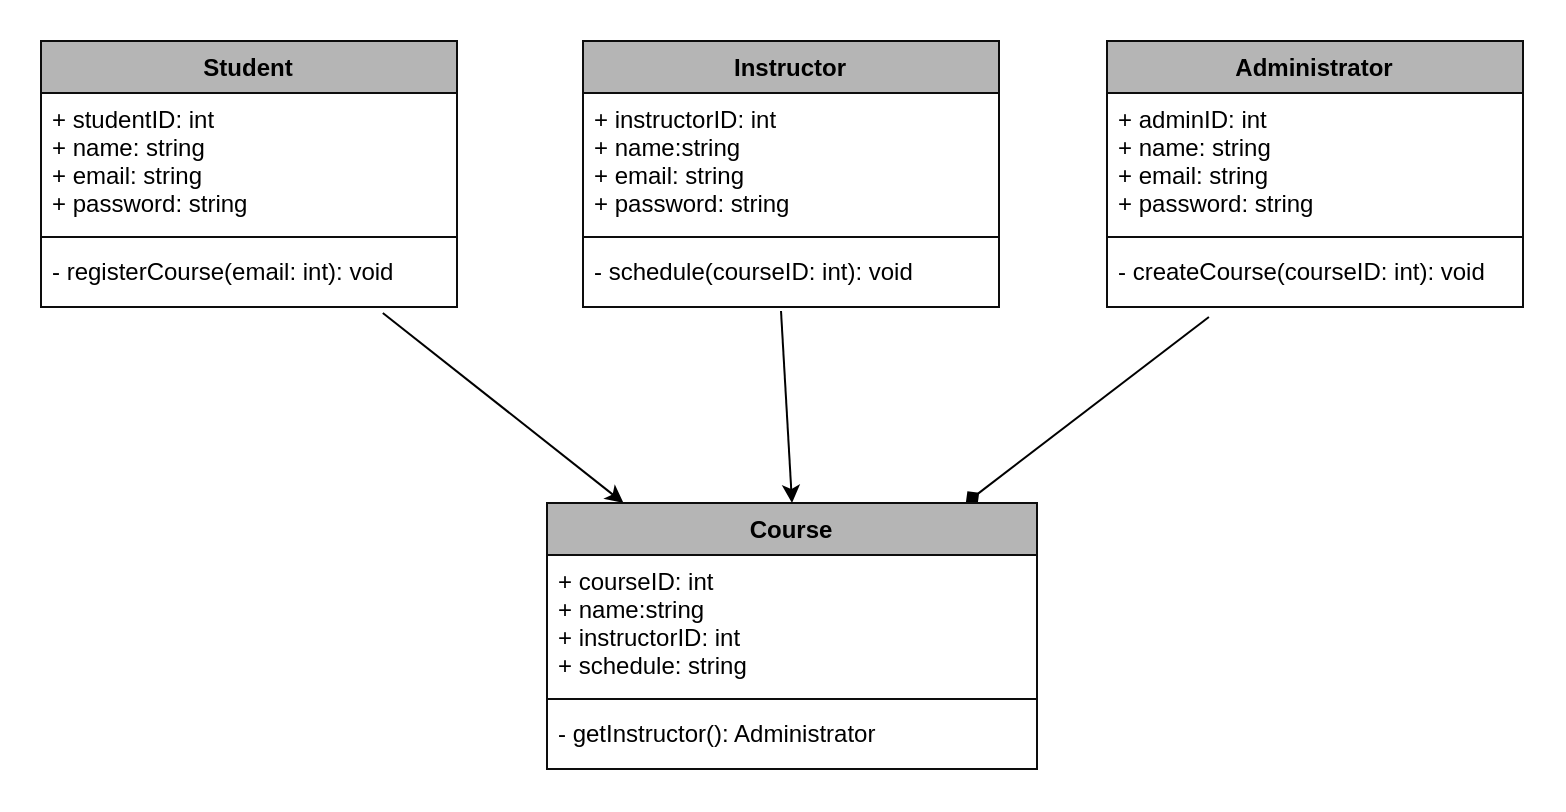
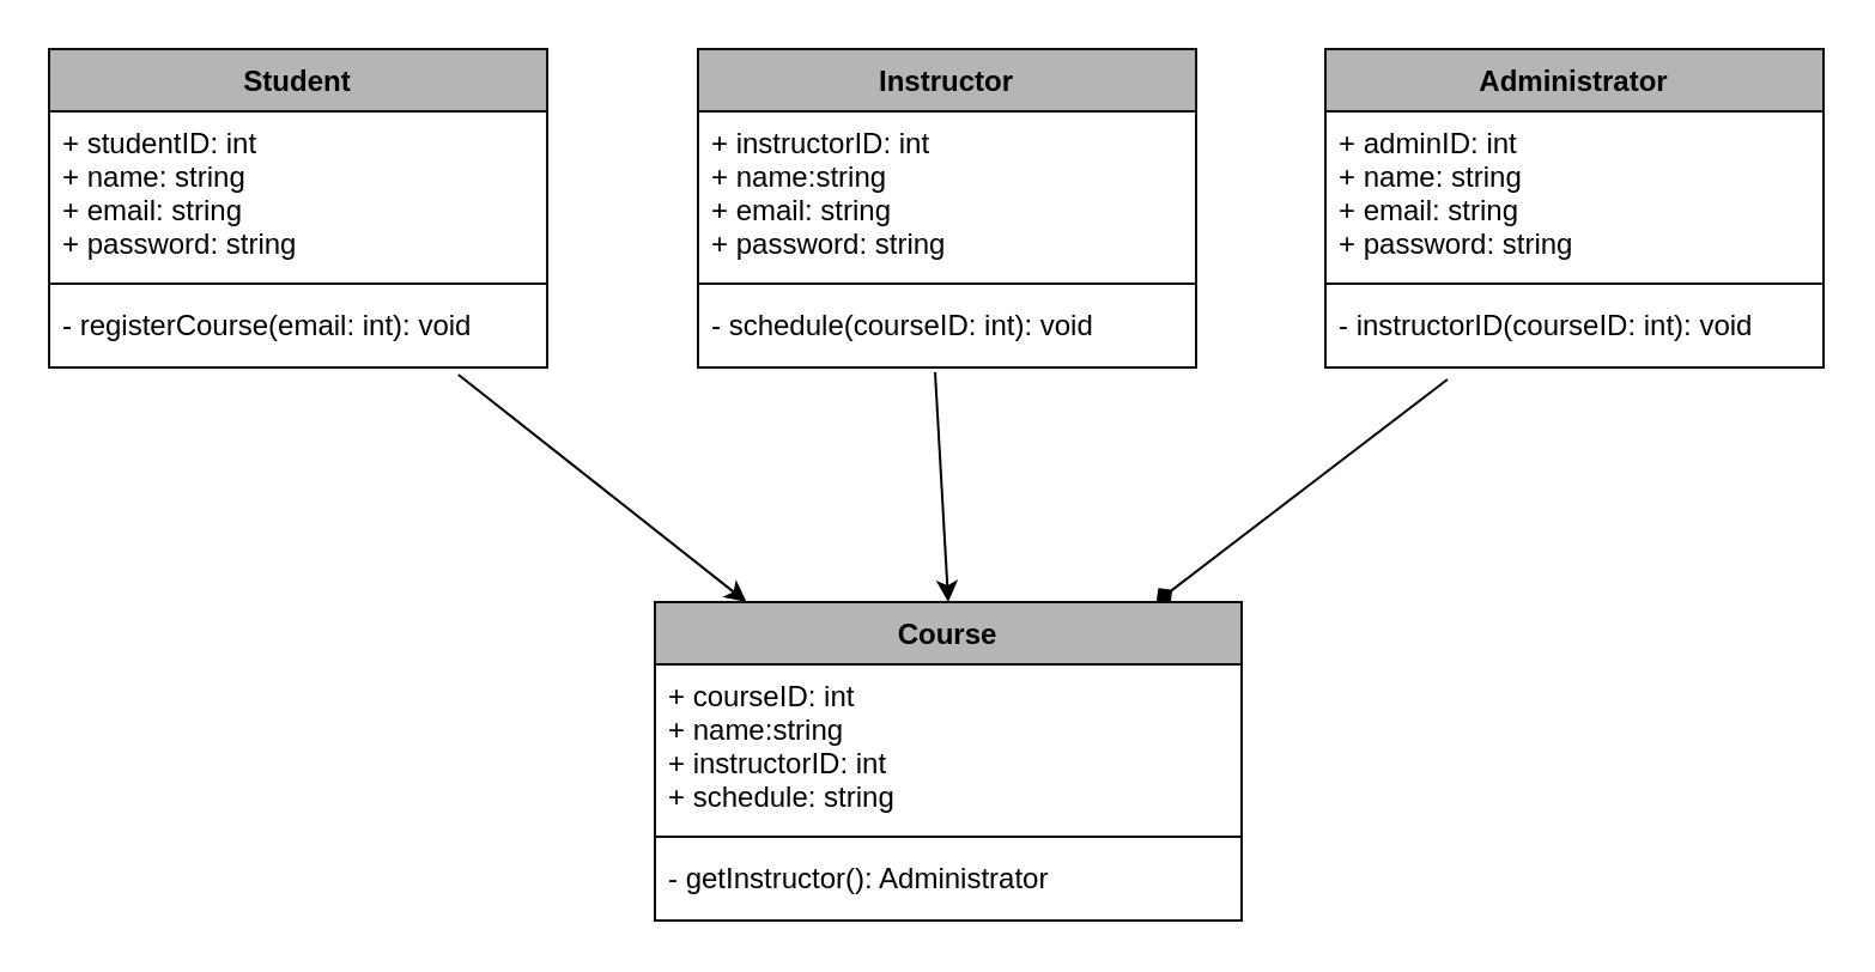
  <mxCell id="0" />
  <mxCell id="1" parent="0" />
  <mxCell id="2" style="edgeStyle=none;html=1;fontFamily=Helvetica;fontSize=12;fontColor=#0b0a0a;strokeColor=#000000;" parent="1" target="17" edge="1"><mxGeometry relative="1" as="geometry"><mxPoint x="190.909" y="156" as="sourcePoint" /><mxPoint x="273" y="243" as="targetPoint" /></mxGeometry></mxCell>
  <mxCell id="3" style="edgeStyle=none;html=1;fontFamily=Helvetica;fontSize=12;fontColor=#0b0a0a;strokeColor=#000000;exitX=0.245;exitY=1.161;exitDx=0;exitDy=0;exitPerimeter=0;endArrow=diamond;" parent="1" source="16" target="17" edge="1"><mxGeometry relative="1" as="geometry"><mxPoint x="620.198" y="459" as="sourcePoint" /><mxPoint x="513" y="243" as="targetPoint" /></mxGeometry></mxCell>
  <mxCell id="4" value="Student" style="swimlane;fontStyle=1;align=center;verticalAlign=top;childLayout=stackLayout;horizontal=1;startSize=26;horizontalStack=0;resizeParent=1;resizeParentMax=0;resizeLast=0;collapsible=1;marginBottom=0;strokeColor=#0d0d0d;fontColor=#000000;fillColor=#b5b5b5;" vertex="1" parent="1"><mxGeometry x="20" y="20" width="208" height="133" as="geometry" /></mxCell>
  <mxCell id="5" value="+ studentID: int&#10;+ name: string&#10;+ email: string&#10;+ password: string" style="text;strokeColor=none;fillColor=none;align=left;verticalAlign=top;spacingLeft=4;spacingRight=4;overflow=hidden;rotatable=0;points=[[0,0.5],[1,0.5]];portConstraint=eastwest;fontColor=#000000;" vertex="1" parent="4"><mxGeometry y="26" width="208" height="68" as="geometry" /></mxCell>
  <mxCell id="6" value="" style="line;strokeWidth=1;fillColor=none;align=left;verticalAlign=middle;spacingTop=-1;spacingLeft=3;spacingRight=3;rotatable=0;labelPosition=right;points=[];portConstraint=eastwest;strokeColor=inherit;fontColor=#000000;" vertex="1" parent="4"><mxGeometry y="94" width="208" height="8" as="geometry" /></mxCell>
  <mxCell id="7" value="- registerCourse(email: int): void" style="text;strokeColor=none;fillColor=none;align=left;verticalAlign=top;spacingLeft=4;spacingRight=4;overflow=hidden;rotatable=0;points=[[0,0.5],[1,0.5]];portConstraint=eastwest;fontColor=#000000;" vertex="1" parent="4"><mxGeometry y="102" width="208" height="31" as="geometry" /></mxCell>
  <mxCell id="8" value="Instructor" style="swimlane;fontStyle=1;align=center;verticalAlign=top;childLayout=stackLayout;horizontal=1;startSize=26;horizontalStack=0;resizeParent=1;resizeParentMax=0;resizeLast=0;collapsible=1;marginBottom=0;strokeColor=#0d0d0d;fontColor=#000000;fillColor=#b5b5b5;" vertex="1" parent="1"><mxGeometry x="291" y="20" width="208" height="133" as="geometry" /></mxCell>
  <mxCell id="9" value="+ instructorID: int&#10;+ name:string&#10;+ email: string&#10;+ password: string" style="text;strokeColor=none;fillColor=none;align=left;verticalAlign=top;spacingLeft=4;spacingRight=4;overflow=hidden;rotatable=0;points=[[0,0.5],[1,0.5]];portConstraint=eastwest;fontColor=#000000;" vertex="1" parent="8"><mxGeometry y="26" width="208" height="68" as="geometry" /></mxCell>
  <mxCell id="10" value="" style="line;strokeWidth=1;fillColor=none;align=left;verticalAlign=middle;spacingTop=-1;spacingLeft=3;spacingRight=3;rotatable=0;labelPosition=right;points=[];portConstraint=eastwest;strokeColor=inherit;fontColor=#000000;" vertex="1" parent="8"><mxGeometry y="94" width="208" height="8" as="geometry" /></mxCell>
  <mxCell id="11" value="- schedule(courseID: int): void" style="text;strokeColor=none;fillColor=none;align=left;verticalAlign=top;spacingLeft=4;spacingRight=4;overflow=hidden;rotatable=0;points=[[0,0.5],[1,0.5]];portConstraint=eastwest;fontColor=#000000;" vertex="1" parent="8"><mxGeometry y="102" width="208" height="31" as="geometry" /></mxCell>
  <mxCell id="12" value="" style="endArrow=classic;html=1;fontColor=#000000;strokeColor=#000000;entryX=0.5;entryY=0;entryDx=0;entryDy=0;" edge="1" parent="1" target="17"><mxGeometry width="50" height="50" relative="1" as="geometry"><mxPoint x="390" y="155" as="sourcePoint" /><mxPoint x="390" y="250" as="targetPoint" /></mxGeometry></mxCell>
  <mxCell id="13" value="Administrator" style="swimlane;fontStyle=1;align=center;verticalAlign=top;childLayout=stackLayout;horizontal=1;startSize=26;horizontalStack=0;resizeParent=1;resizeParentMax=0;resizeLast=0;collapsible=1;marginBottom=0;strokeColor=#0d0d0d;fontColor=#000000;fillColor=#b5b5b5;" vertex="1" parent="1"><mxGeometry x="553" y="20" width="208" height="133" as="geometry" /></mxCell>
  <mxCell id="14" value="+ adminID: int&#10;+ name: string&#10;+ email: string&#10;+ password: string" style="text;strokeColor=none;fillColor=none;align=left;verticalAlign=top;spacingLeft=4;spacingRight=4;overflow=hidden;rotatable=0;points=[[0,0.5],[1,0.5]];portConstraint=eastwest;fontColor=#000000;" vertex="1" parent="13"><mxGeometry y="26" width="208" height="68" as="geometry" /></mxCell>
  <mxCell id="15" value="" style="line;strokeWidth=1;fillColor=none;align=left;verticalAlign=middle;spacingTop=-1;spacingLeft=3;spacingRight=3;rotatable=0;labelPosition=right;points=[];portConstraint=eastwest;strokeColor=inherit;fontColor=#000000;" vertex="1" parent="13"><mxGeometry y="94" width="208" height="8" as="geometry" /></mxCell>
- <mxCell id="16" value="- createCourse(courseID: int): void" style="text;strokeColor=none;fillColor=none;align=left;verticalAlign=top;spacingLeft=4;spacingRight=4;overflow=hidden;rotatable=0;points=[[0,0.5],[1,0.5]];portConstraint=eastwest;fontColor=#000000;" vertex="1" parent="13"><mxGeometry y="102" width="208" height="31" as="geometry" /></mxCell>
+ <mxCell id="16" value="- instructorID(courseID: int): void" style="text;strokeColor=none;fillColor=none;align=left;verticalAlign=top;spacingLeft=4;spacingRight=4;overflow=hidden;rotatable=0;points=[[0,0.5],[1,0.5]];portConstraint=eastwest;fontColor=#000000;" vertex="1" parent="13"><mxGeometry y="102" width="208" height="31" as="geometry" /></mxCell>
  <mxCell id="17" value="Course" style="swimlane;fontStyle=1;align=center;verticalAlign=top;childLayout=stackLayout;horizontal=1;startSize=26;horizontalStack=0;resizeParent=1;resizeParentMax=0;resizeLast=0;collapsible=1;marginBottom=0;strokeColor=#0d0d0d;fontColor=#000000;fillColor=#b5b5b5;" vertex="1" parent="1"><mxGeometry x="273" y="251" width="245" height="133" as="geometry" /></mxCell>
  <mxCell id="18" value="+ courseID: int&#10;+ name:string&#10;+ instructorID: int&#10;+ schedule: string" style="text;strokeColor=none;fillColor=none;align=left;verticalAlign=top;spacingLeft=4;spacingRight=4;overflow=hidden;rotatable=0;points=[[0,0.5],[1,0.5]];portConstraint=eastwest;fontColor=#000000;" vertex="1" parent="17"><mxGeometry y="26" width="245" height="68" as="geometry" /></mxCell>
  <mxCell id="19" value="" style="line;strokeWidth=1;fillColor=none;align=left;verticalAlign=middle;spacingTop=-1;spacingLeft=3;spacingRight=3;rotatable=0;labelPosition=right;points=[];portConstraint=eastwest;strokeColor=inherit;fontColor=#000000;" vertex="1" parent="17"><mxGeometry y="94" width="245" height="8" as="geometry" /></mxCell>
  <mxCell id="20" value="- getInstructor(): Administrator" style="text;strokeColor=none;fillColor=none;align=left;verticalAlign=top;spacingLeft=4;spacingRight=4;overflow=hidden;rotatable=0;points=[[0,0.5],[1,0.5]];portConstraint=eastwest;fontColor=#000000;" vertex="1" parent="17"><mxGeometry y="102" width="245" height="31" as="geometry" /></mxCell>
